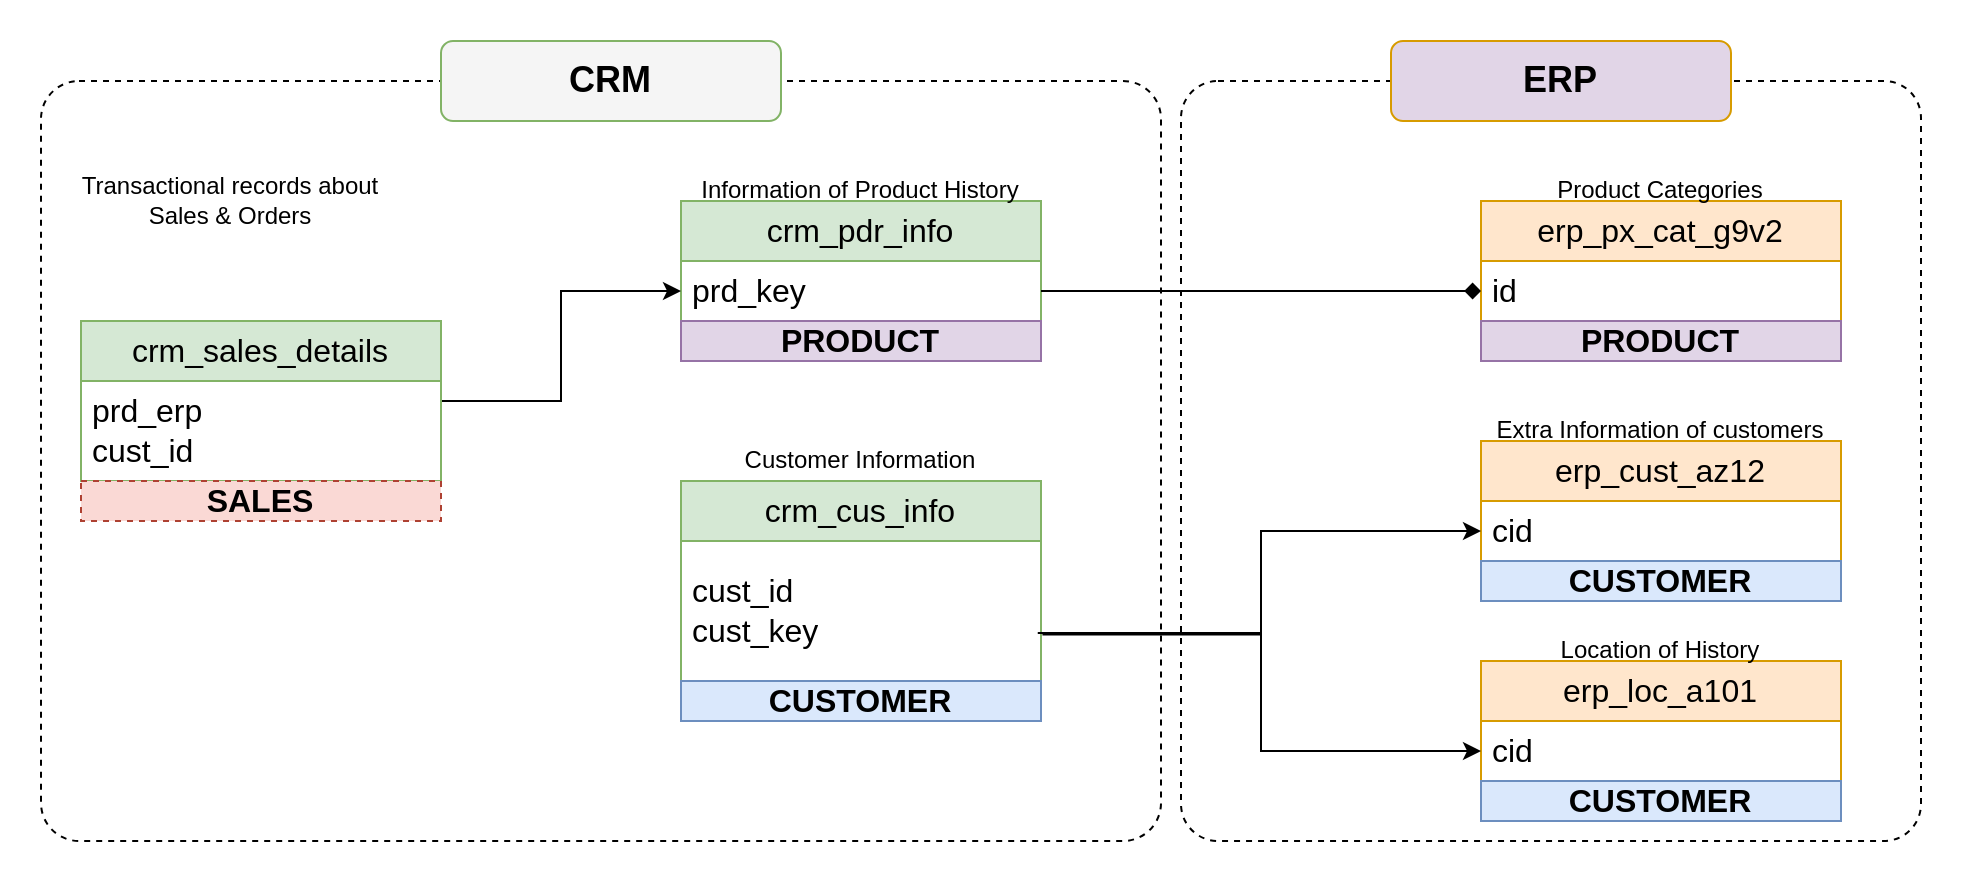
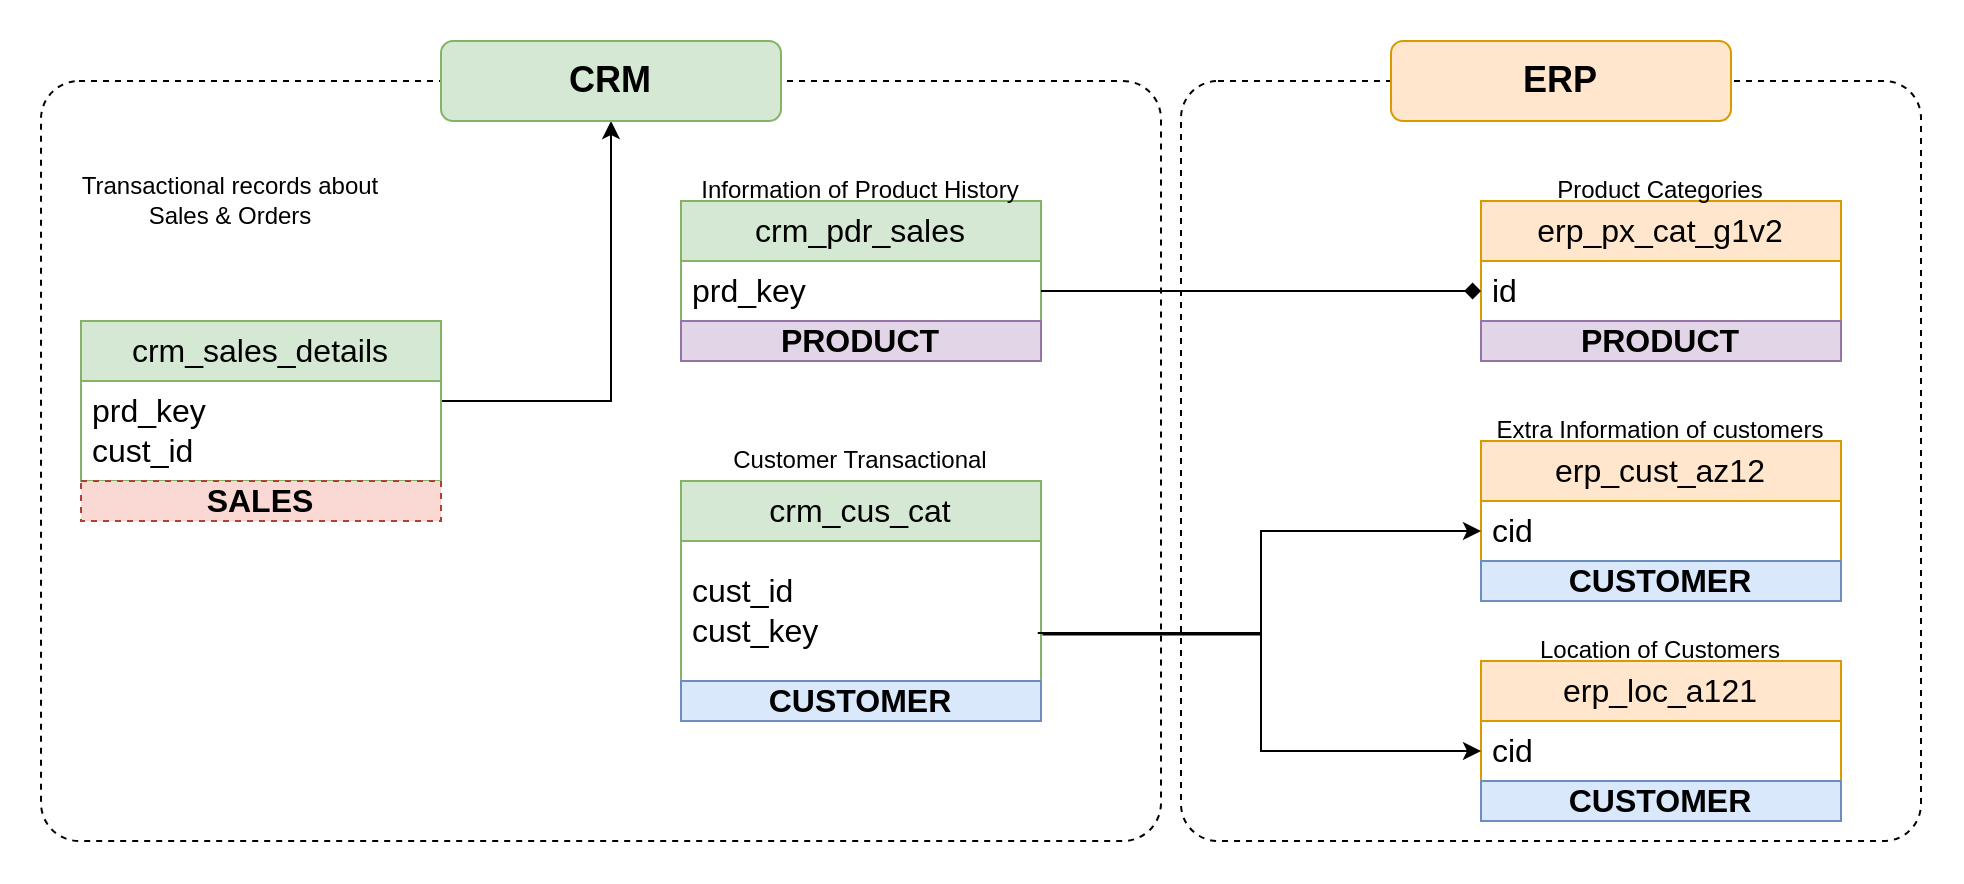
  <mxCell id="0" />
  <mxCell id="1" parent="0" />
- <mxCell id="2" value="crm_pdr_info" style="swimlane;fontStyle=0;childLayout=stackLayout;horizontal=1;startSize=30;horizontalStack=0;resizeParent=1;resizeParentMax=0;resizeLast=0;collapsible=1;marginBottom=0;whiteSpace=wrap;html=1;rounded=0;fillColor=#d5e8d4;strokeColor=#82b366;swimlaneLine=1;fontSize=16;glass=0;shadow=0;" parent="1" vertex="1"><mxGeometry x="340" y="100" width="180" height="60" as="geometry"><mxRectangle x="250" y="200" width="110" height="30" as="alternateBounds" /></mxGeometry></mxCell>
+ <mxCell id="2" value="crm_pdr_sales" style="swimlane;fontStyle=0;childLayout=stackLayout;horizontal=1;startSize=30;horizontalStack=0;resizeParent=1;resizeParentMax=0;resizeLast=0;collapsible=1;marginBottom=0;whiteSpace=wrap;html=1;rounded=0;fillColor=#d5e8d4;strokeColor=#82b366;swimlaneLine=1;fontSize=16;glass=0;shadow=0;" parent="1" vertex="1"><mxGeometry x="340" y="100" width="180" height="60" as="geometry"><mxRectangle x="250" y="200" width="110" height="30" as="alternateBounds" /></mxGeometry></mxCell>
  <mxCell id="3" value="&lt;span style=&quot;background-color: transparent; color: light-dark(rgb(0, 0, 0), rgb(255, 255, 255));&quot;&gt;prd_key&lt;/span&gt;" style="text;strokeColor=none;fillColor=none;align=left;verticalAlign=middle;spacingLeft=4;spacingRight=4;overflow=hidden;points=[[0,0.5],[1,0.5]];portConstraint=eastwest;rotatable=0;whiteSpace=wrap;html=1;fontSize=16;rounded=0;" parent="2" vertex="1"><mxGeometry y="30" width="180" height="30" as="geometry" /></mxCell>
- <mxCell id="4" value="crm_cus_info" style="swimlane;fontStyle=0;childLayout=stackLayout;horizontal=1;startSize=30;horizontalStack=0;resizeParent=1;resizeParentMax=0;resizeLast=0;collapsible=1;marginBottom=0;whiteSpace=wrap;html=1;rounded=0;fillColor=#d5e8d4;strokeColor=#82b366;swimlaneLine=1;fontSize=16;glass=0;shadow=0;" parent="1" vertex="1"><mxGeometry x="340" y="240" width="180" height="100" as="geometry"><mxRectangle x="250" y="200" width="110" height="30" as="alternateBounds" /></mxGeometry></mxCell>
+ <mxCell id="4" value="crm_cus_cat" style="swimlane;fontStyle=0;childLayout=stackLayout;horizontal=1;startSize=30;horizontalStack=0;resizeParent=1;resizeParentMax=0;resizeLast=0;collapsible=1;marginBottom=0;whiteSpace=wrap;html=1;rounded=0;fillColor=#d5e8d4;strokeColor=#82b366;swimlaneLine=1;fontSize=16;glass=0;shadow=0;" parent="1" vertex="1"><mxGeometry x="340" y="240" width="180" height="100" as="geometry"><mxRectangle x="250" y="200" width="110" height="30" as="alternateBounds" /></mxGeometry></mxCell>
  <mxCell id="5" value="cust&lt;span style=&quot;background-color: transparent; color: light-dark(rgb(0, 0, 0), rgb(255, 255, 255));&quot;&gt;_id&lt;/span&gt;&lt;div&gt;&lt;span style=&quot;background-color: transparent; color: light-dark(rgb(0, 0, 0), rgb(255, 255, 255));&quot;&gt;cust_key&lt;/span&gt;&lt;/div&gt;" style="text;strokeColor=none;fillColor=none;align=left;verticalAlign=middle;spacingLeft=4;spacingRight=4;overflow=hidden;points=[[0,0.5],[1,0.5]];portConstraint=eastwest;rotatable=0;whiteSpace=wrap;html=1;fontSize=16;" parent="4" vertex="1"><mxGeometry y="30" width="180" height="70" as="geometry" /></mxCell>
- <mxCell id="6" style="edgeStyle=orthogonalEdgeStyle;rounded=0;orthogonalLoop=1;jettySize=auto;html=1;exitX=1;exitY=0.5;exitDx=0;exitDy=0;entryX=0;entryY=0.5;entryDx=0;entryDy=0;" parent="1" source="7" target="3" edge="1"><mxGeometry relative="1" as="geometry" /></mxCell>
+ <mxCell id="6" style="edgeStyle=orthogonalEdgeStyle;rounded=0;orthogonalLoop=1;jettySize=auto;html=1;exitX=1;exitY=0.5;exitDx=0;exitDy=0;" parent="1" source="7" target="25" edge="1"><mxGeometry relative="1" as="geometry" /></mxCell>
  <mxCell id="7" value="crm_sales_details" style="swimlane;fontStyle=0;childLayout=stackLayout;horizontal=1;startSize=30;horizontalStack=0;resizeParent=1;resizeParentMax=0;resizeLast=0;collapsible=1;marginBottom=0;whiteSpace=wrap;html=1;rounded=0;fillColor=#d5e8d4;strokeColor=#82b366;swimlaneLine=1;fontSize=16;glass=0;shadow=0;" parent="1" vertex="1"><mxGeometry x="40" y="160" width="180" height="80" as="geometry"><mxRectangle x="250" y="200" width="110" height="30" as="alternateBounds" /></mxGeometry></mxCell>
- <mxCell id="8" value="&lt;div&gt;&lt;font&gt;prd_erp&lt;/font&gt;&lt;/div&gt;&lt;font&gt;cust&lt;span style=&quot;background-color: transparent; color: light-dark(rgb(0, 0, 0), rgb(255, 255, 255));&quot;&gt;_id&lt;/span&gt;&lt;/font&gt;" style="text;strokeColor=none;fillColor=none;align=left;verticalAlign=middle;spacingLeft=4;spacingRight=4;overflow=hidden;points=[[0,0.5],[1,0.5]];portConstraint=eastwest;rotatable=0;whiteSpace=wrap;html=1;fontSize=16;" parent="7" vertex="1"><mxGeometry y="30" width="180" height="50" as="geometry" /></mxCell>
+ <mxCell id="8" value="&lt;div&gt;&lt;font&gt;prd_key&lt;/font&gt;&lt;/div&gt;&lt;font&gt;cust&lt;span style=&quot;background-color: transparent; color: light-dark(rgb(0, 0, 0), rgb(255, 255, 255));&quot;&gt;_id&lt;/span&gt;&lt;/font&gt;" style="text;strokeColor=none;fillColor=none;align=left;verticalAlign=middle;spacingLeft=4;spacingRight=4;overflow=hidden;points=[[0,0.5],[1,0.5]];portConstraint=eastwest;rotatable=0;whiteSpace=wrap;html=1;fontSize=16;" parent="7" vertex="1"><mxGeometry y="30" width="180" height="50" as="geometry" /></mxCell>
  <mxCell id="9" value="Transactional records about Sales &amp;amp; Orders" style="text;html=1;align=center;verticalAlign=middle;whiteSpace=wrap;rounded=0;" parent="1" vertex="1"><mxGeometry x="25" y="85" width="180" height="30" as="geometry" /></mxCell>
- <mxCell id="10" value="Customer Information" style="text;html=1;align=center;verticalAlign=middle;whiteSpace=wrap;rounded=0;" parent="1" vertex="1"><mxGeometry x="340" y="215" width="180" height="30" as="geometry" /></mxCell>
+ <mxCell id="10" value="Customer Transactional" style="text;html=1;align=center;verticalAlign=middle;whiteSpace=wrap;rounded=0;" parent="1" vertex="1"><mxGeometry x="340" y="215" width="180" height="30" as="geometry" /></mxCell>
  <mxCell id="11" value="Information of Product History" style="text;html=1;align=center;verticalAlign=middle;whiteSpace=wrap;rounded=0;" parent="1" vertex="1"><mxGeometry x="340" y="80" width="180" height="30" as="geometry" /></mxCell>
  <mxCell id="12" value="erp_cust_az12" style="swimlane;fontStyle=0;childLayout=stackLayout;horizontal=1;startSize=30;horizontalStack=0;resizeParent=1;resizeParentMax=0;resizeLast=0;collapsible=1;marginBottom=0;whiteSpace=wrap;html=1;rounded=0;fillColor=#ffe6cc;strokeColor=#d79b00;swimlaneLine=1;fontSize=16;glass=0;shadow=0;" parent="1" vertex="1"><mxGeometry x="740" y="220" width="180" height="60" as="geometry"><mxRectangle x="250" y="200" width="110" height="30" as="alternateBounds" /></mxGeometry></mxCell>
  <mxCell id="13" value="&lt;span style=&quot;background-color: transparent; color: light-dark(rgb(0, 0, 0), rgb(255, 255, 255));&quot;&gt;cid&lt;/span&gt;" style="text;strokeColor=none;fillColor=none;align=left;verticalAlign=middle;spacingLeft=4;spacingRight=4;overflow=hidden;points=[[0,0.5],[1,0.5]];portConstraint=eastwest;rotatable=0;whiteSpace=wrap;html=1;fontSize=16;rounded=0;" parent="12" vertex="1"><mxGeometry y="30" width="180" height="30" as="geometry" /></mxCell>
- <mxCell id="14" value="erp_px_cat_g9v2" style="swimlane;fontStyle=0;childLayout=stackLayout;horizontal=1;startSize=30;horizontalStack=0;resizeParent=1;resizeParentMax=0;resizeLast=0;collapsible=1;marginBottom=0;whiteSpace=wrap;html=1;rounded=0;fillColor=#ffe6cc;strokeColor=#d79b00;swimlaneLine=1;fontSize=16;glass=0;shadow=0;" parent="1" vertex="1"><mxGeometry x="740" y="100" width="180" height="60" as="geometry"><mxRectangle x="250" y="200" width="110" height="30" as="alternateBounds" /></mxGeometry></mxCell>
+ <mxCell id="14" value="erp_px_cat_g1v2" style="swimlane;fontStyle=0;childLayout=stackLayout;horizontal=1;startSize=30;horizontalStack=0;resizeParent=1;resizeParentMax=0;resizeLast=0;collapsible=1;marginBottom=0;whiteSpace=wrap;html=1;rounded=0;fillColor=#ffe6cc;strokeColor=#d79b00;swimlaneLine=1;fontSize=16;glass=0;shadow=0;" parent="1" vertex="1"><mxGeometry x="740" y="100" width="180" height="60" as="geometry"><mxRectangle x="250" y="200" width="110" height="30" as="alternateBounds" /></mxGeometry></mxCell>
  <mxCell id="15" value="&lt;span style=&quot;background-color: transparent; color: light-dark(rgb(0, 0, 0), rgb(255, 255, 255));&quot;&gt;id&lt;/span&gt;" style="text;strokeColor=none;fillColor=none;align=left;verticalAlign=middle;spacingLeft=4;spacingRight=4;overflow=hidden;points=[[0,0.5],[1,0.5]];portConstraint=eastwest;rotatable=0;whiteSpace=wrap;html=1;fontSize=16;rounded=0;" parent="14" vertex="1"><mxGeometry y="30" width="180" height="30" as="geometry" /></mxCell>
- <mxCell id="16" value="erp_loc_a101" style="swimlane;fontStyle=0;childLayout=stackLayout;horizontal=1;startSize=30;horizontalStack=0;resizeParent=1;resizeParentMax=0;resizeLast=0;collapsible=1;marginBottom=0;whiteSpace=wrap;html=1;rounded=0;fillColor=#ffe6cc;strokeColor=#d79b00;swimlaneLine=1;fontSize=16;glass=0;shadow=0;" parent="1" vertex="1"><mxGeometry x="740" y="330" width="180" height="60" as="geometry"><mxRectangle x="250" y="200" width="110" height="30" as="alternateBounds" /></mxGeometry></mxCell>
+ <mxCell id="16" value="erp_loc_a121" style="swimlane;fontStyle=0;childLayout=stackLayout;horizontal=1;startSize=30;horizontalStack=0;resizeParent=1;resizeParentMax=0;resizeLast=0;collapsible=1;marginBottom=0;whiteSpace=wrap;html=1;rounded=0;fillColor=#ffe6cc;strokeColor=#d79b00;swimlaneLine=1;fontSize=16;glass=0;shadow=0;" parent="1" vertex="1"><mxGeometry x="740" y="330" width="180" height="60" as="geometry"><mxRectangle x="250" y="200" width="110" height="30" as="alternateBounds" /></mxGeometry></mxCell>
  <mxCell id="17" value="&lt;span style=&quot;background-color: transparent; color: light-dark(rgb(0, 0, 0), rgb(255, 255, 255));&quot;&gt;cid&lt;/span&gt;" style="text;strokeColor=none;fillColor=none;align=left;verticalAlign=middle;spacingLeft=4;spacingRight=4;overflow=hidden;points=[[0,0.5],[1,0.5]];portConstraint=eastwest;rotatable=0;whiteSpace=wrap;html=1;fontSize=16;rounded=0;" parent="16" vertex="1"><mxGeometry y="30" width="180" height="30" as="geometry" /></mxCell>
  <mxCell id="18" value="Extra Information of cu&lt;span style=&quot;color: rgba(0, 0, 0, 0); font-family: monospace; font-size: 0px; text-align: start; text-wrap-mode: nowrap;&quot;&gt;%3CmxGraphModel%3E%3Croot%3E%3CmxCell%20id%3D%220%22%2F%3E%3CmxCell%20id%3D%221%22%20parent%3D%220%22%2F%3E%3CmxCell%20id%3D%222%22%20value%3D%22Information%20of%20Product%20History%22%20style%3D%22text%3Bhtml%3D1%3Balign%3Dcenter%3BverticalAlign%3Dmiddle%3BwhiteSpace%3Dwrap%3Brounded%3D0%3B%22%20vertex%3D%221%22%20parent%3D%221%22%3E%3CmxGeometry%20x%3D%22400%22%20y%3D%22300%22%20width%3D%22180%22%20height%3D%2230%22%20as%3D%22geometry%22%2F%3E%3C%2FmxCell%3E%3C%2Froot%3E%3C%2FmxGraphModel%3E&lt;/span&gt;stomers" style="text;html=1;align=center;verticalAlign=middle;whiteSpace=wrap;rounded=0;" parent="1" vertex="1"><mxGeometry x="740" y="200" width="180" height="30" as="geometry" /></mxCell>
- <mxCell id="19" value="Location of History" style="text;html=1;align=center;verticalAlign=middle;whiteSpace=wrap;rounded=0;" parent="1" vertex="1"><mxGeometry x="740" y="310" width="180" height="30" as="geometry" /></mxCell>
+ <mxCell id="19" value="Location of Customers" style="text;html=1;align=center;verticalAlign=middle;whiteSpace=wrap;rounded=0;" parent="1" vertex="1"><mxGeometry x="740" y="310" width="180" height="30" as="geometry" /></mxCell>
  <mxCell id="20" value="Product Categories" style="text;html=1;align=center;verticalAlign=middle;whiteSpace=wrap;rounded=0;" parent="1" vertex="1"><mxGeometry x="740" y="80" width="180" height="30" as="geometry" /></mxCell>
  <mxCell id="21" style="edgeStyle=orthogonalEdgeStyle;rounded=0;orthogonalLoop=1;jettySize=auto;html=1;exitX=1.004;exitY=0.668;exitDx=0;exitDy=0;exitPerimeter=0;" parent="1" source="5" target="17" edge="1"><mxGeometry relative="1" as="geometry" /></mxCell>
  <mxCell id="22" style="edgeStyle=orthogonalEdgeStyle;rounded=0;orthogonalLoop=1;jettySize=auto;html=1;exitX=0.991;exitY=0.657;exitDx=0;exitDy=0;exitPerimeter=0;" parent="1" source="5" target="13" edge="1"><mxGeometry relative="1" as="geometry" /></mxCell>
  <mxCell id="23" style="edgeStyle=orthogonalEdgeStyle;rounded=0;orthogonalLoop=1;jettySize=auto;html=1;exitX=1;exitY=0.5;exitDx=0;exitDy=0;entryX=0;entryY=0.5;entryDx=0;entryDy=0;endArrow=diamond;" parent="1" source="3" target="15" edge="1"><mxGeometry relative="1" as="geometry" /></mxCell>
  <mxCell id="24" value="" style="rounded=1;whiteSpace=wrap;html=1;fillColor=none;dashed=1;arcSize=5;" parent="1" vertex="1"><mxGeometry x="20" y="40" width="560" height="380" as="geometry" /></mxCell>
- <mxCell id="25" value="&lt;font style=&quot;font-size: 18px;&quot;&gt;&lt;b&gt;CRM&lt;/b&gt;&lt;/font&gt;" style="rounded=1;whiteSpace=wrap;html=1;fillColor=#f5f5f5;strokeColor=#82b366;" parent="1" vertex="1"><mxGeometry x="220" y="20" width="170" height="40" as="geometry" /></mxCell>
+ <mxCell id="25" value="&lt;font style=&quot;font-size: 18px;&quot;&gt;&lt;b&gt;CRM&lt;/b&gt;&lt;/font&gt;" style="rounded=1;whiteSpace=wrap;html=1;fillColor=#d5e8d4;strokeColor=#82b366;" parent="1" vertex="1"><mxGeometry x="220" y="20" width="170" height="40" as="geometry" /></mxCell>
  <mxCell id="26" value="" style="rounded=1;whiteSpace=wrap;html=1;fillColor=none;dashed=1;arcSize=5;" parent="1" vertex="1"><mxGeometry x="590" y="40" width="370" height="380" as="geometry" /></mxCell>
- <mxCell id="27" value="&lt;font style=&quot;font-size: 18px;&quot;&gt;&lt;b&gt;ERP&lt;/b&gt;&lt;/font&gt;" style="rounded=1;whiteSpace=wrap;html=1;fillColor=#e1d5e7;strokeColor=#d79b00;" parent="1" vertex="1"><mxGeometry x="695" y="20" width="170" height="40" as="geometry" /></mxCell>
+ <mxCell id="27" value="&lt;font style=&quot;font-size: 18px;&quot;&gt;&lt;b&gt;ERP&lt;/b&gt;&lt;/font&gt;" style="rounded=1;whiteSpace=wrap;html=1;fillColor=#ffe6cc;strokeColor=#d79b00;" parent="1" vertex="1"><mxGeometry x="695" y="20" width="170" height="40" as="geometry" /></mxCell>
  <mxCell id="28" value="&lt;b&gt;&lt;font style=&quot;font-size: 16px;&quot;&gt;SALES&lt;/font&gt;&lt;/b&gt;" style="rounded=0;whiteSpace=wrap;html=1;fillColor=#fad9d5;strokeColor=#ae4132;dashed=1;" vertex="1" parent="1"><mxGeometry x="40" y="240" width="180" height="20" as="geometry" /></mxCell>
  <mxCell id="29" value="&lt;b&gt;&lt;font style=&quot;font-size: 16px;&quot;&gt;CUSTOMER&lt;/font&gt;&lt;/b&gt;" style="rounded=0;whiteSpace=wrap;html=1;fillColor=#dae8fc;strokeColor=#6c8ebf;" vertex="1" parent="1"><mxGeometry x="340" y="340" width="180" height="20" as="geometry" /></mxCell>
  <mxCell id="30" value="&lt;b&gt;&lt;font style=&quot;font-size: 16px;&quot;&gt;CUSTOMER&lt;/font&gt;&lt;/b&gt;" style="rounded=0;whiteSpace=wrap;html=1;fillColor=#dae8fc;strokeColor=#6c8ebf;" vertex="1" parent="1"><mxGeometry x="740" y="280" width="180" height="20" as="geometry" /></mxCell>
  <mxCell id="31" value="&lt;b&gt;&lt;font style=&quot;font-size: 16px;&quot;&gt;CUSTOMER&lt;/font&gt;&lt;/b&gt;" style="rounded=0;whiteSpace=wrap;html=1;fillColor=#dae8fc;strokeColor=#6c8ebf;" vertex="1" parent="1"><mxGeometry x="740" y="390" width="180" height="20" as="geometry" /></mxCell>
  <mxCell id="32" value="&lt;b&gt;&lt;font style=&quot;font-size: 16px;&quot;&gt;PRODUCT&lt;/font&gt;&lt;/b&gt;" style="rounded=0;whiteSpace=wrap;html=1;fillColor=#e1d5e7;strokeColor=#9673a6;" vertex="1" parent="1"><mxGeometry x="740" y="160" width="180" height="20" as="geometry" /></mxCell>
  <mxCell id="33" value="&lt;b&gt;&lt;font style=&quot;font-size: 16px;&quot;&gt;PRODUCT&lt;/font&gt;&lt;/b&gt;" style="rounded=0;whiteSpace=wrap;html=1;fillColor=#e1d5e7;strokeColor=#9673a6;" vertex="1" parent="1"><mxGeometry x="340" y="160" width="180" height="20" as="geometry" /></mxCell>
